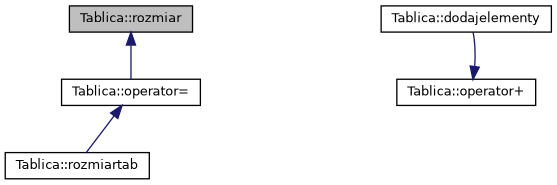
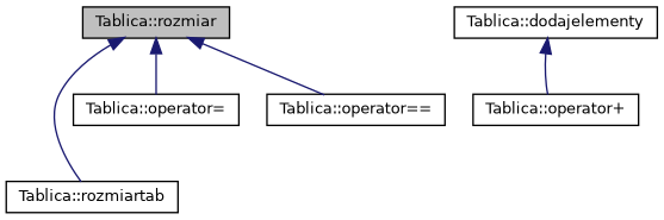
  digraph {
    rankdir=TB
    node [color=black fillcolor=white fontname=Helvetica fontsize=10 shape=record style=filled]
    edge [color=midnightblue dir=back fontname=Helvetica fontsize=10 labelfontname=Helvetica labelfontsize=10 style=solid]
    n1 [fillcolor=grey75 fontcolor=black height=0.2 label="Tablica::rozmiar" width=0.4]
    n2 [height=0.2 label="Tablica::rozmiartab" width=0.4]
    n3 [height=0.2 label="Tablica::operator=" width=0.4]
+   n4 [height=0.2 label="Tablica::operator==" width=0.4]
    n5 [height=0.2 label="Tablica::dodajelementy" width=0.4]
    n6 [height=0.2 label="Tablica::operator+" width=0.4]
-   n3 -> n2
+   n1 -> n2
    n1 -> n3
-   n6 -> n5
+   n1 -> n4
+   n5 -> n6
  }
